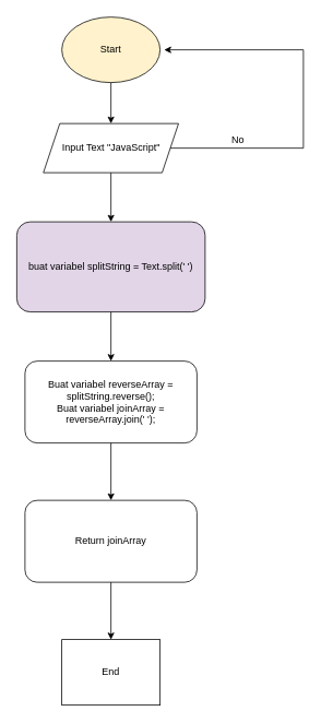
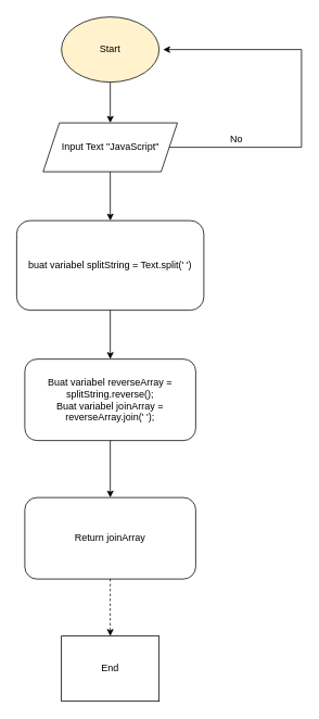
  <mxCell id="0" />
  <mxCell id="1" parent="0" />
  <mxCell id="2" value="Start" style="ellipse;whiteSpace=wrap;html=1;fillColor=#fff2cc;" vertex="1" parent="1"><mxGeometry x="75" y="20" width="120" height="80" as="geometry" /></mxCell>
  <mxCell id="3" value="Input Text &quot;JavaScript&quot;" style="shape=parallelogram;perimeter=parallelogramPerimeter;whiteSpace=wrap;html=1;fixedSize=1;" vertex="1" parent="1"><mxGeometry x="52.5" y="150" width="165" height="60" as="geometry" /></mxCell>
- <mxCell id="4" value="buat variabel splitString = Text.split(' ')&lt;br&gt;" style="rounded=1;whiteSpace=wrap;html=1;fillColor=#e1d5e7;" vertex="1" parent="1"><mxGeometry x="20" y="270" width="230" height="110" as="geometry" /></mxCell>
+ <mxCell id="4" value="buat variabel splitString = Text.split(' ')&lt;br&gt;" style="rounded=1;whiteSpace=wrap;html=1;" vertex="1" parent="1"><mxGeometry x="20" y="270" width="230" height="110" as="geometry" /></mxCell>
  <mxCell id="5" value="&lt;span style=&quot;&quot;&gt;Buat variabel reverseArray = splitString.reverse();&lt;br&gt;Buat variabel joinArray = reverseArray.join(' ');&lt;br&gt;&lt;/span&gt;" style="rounded=1;whiteSpace=wrap;html=1;" vertex="1" parent="1"><mxGeometry x="30" y="440" width="210" height="100" as="geometry" /></mxCell>
  <mxCell id="6" value="&lt;span style=&quot;&quot;&gt;Return joinArray&lt;br&gt;&lt;/span&gt;" style="rounded=1;whiteSpace=wrap;html=1;" vertex="1" parent="1"><mxGeometry x="30" y="610" width="210" height="100" as="geometry" /></mxCell>
  <mxCell id="7" value="End" style="whiteSpace=wrap;html=1;rounded=0;" vertex="1" parent="1"><mxGeometry x="75" y="780" width="120" height="80" as="geometry" /></mxCell>
  <mxCell id="8" value="" style="endArrow=classic;html=1;rounded=0;exitX=0.5;exitY=1;exitDx=0;exitDy=0;entryX=0.5;entryY=0;entryDx=0;entryDy=0;" edge="1" parent="1" source="2" target="3"><mxGeometry width="50" height="50" relative="1" as="geometry"><mxPoint x="130" y="200" as="sourcePoint" /><mxPoint x="180" y="150" as="targetPoint" /></mxGeometry></mxCell>
  <mxCell id="9" value="" style="endArrow=classic;html=1;rounded=0;exitX=0.5;exitY=1;exitDx=0;exitDy=0;" edge="1" parent="1" source="3" target="4"><mxGeometry width="50" height="50" relative="1" as="geometry"><mxPoint x="145" y="110" as="sourcePoint" /><mxPoint x="145" y="160" as="targetPoint" /></mxGeometry></mxCell>
  <mxCell id="10" value="" style="endArrow=classic;html=1;rounded=0;exitX=0.5;exitY=1;exitDx=0;exitDy=0;entryX=0.5;entryY=0;entryDx=0;entryDy=0;" edge="1" parent="1" source="4" target="5"><mxGeometry width="50" height="50" relative="1" as="geometry"><mxPoint x="145" y="220" as="sourcePoint" /><mxPoint x="145" y="280" as="targetPoint" /></mxGeometry></mxCell>
  <mxCell id="11" value="" style="endArrow=classic;html=1;rounded=0;exitX=0.5;exitY=1;exitDx=0;exitDy=0;entryX=0.5;entryY=0;entryDx=0;entryDy=0;" edge="1" parent="1" source="5" target="6"><mxGeometry width="50" height="50" relative="1" as="geometry"><mxPoint x="145" y="390" as="sourcePoint" /><mxPoint x="145" y="450" as="targetPoint" /></mxGeometry></mxCell>
- <mxCell id="12" value="" style="endArrow=classic;html=1;rounded=0;exitX=0.5;exitY=1;exitDx=0;exitDy=0;entryX=0.5;entryY=0;entryDx=0;entryDy=0;" edge="1" parent="1" source="6" target="7"><mxGeometry width="50" height="50" relative="1" as="geometry"><mxPoint x="145" y="550" as="sourcePoint" /><mxPoint x="145" y="620" as="targetPoint" /></mxGeometry></mxCell>
+ <mxCell id="12" value="" style="endArrow=classic;html=1;rounded=0;exitX=0.5;exitY=1;exitDx=0;exitDy=0;entryX=0.5;entryY=0;entryDx=0;entryDy=0;dashed=1;" edge="1" parent="1" source="6" target="7"><mxGeometry width="50" height="50" relative="1" as="geometry"><mxPoint x="145" y="550" as="sourcePoint" /><mxPoint x="145" y="620" as="targetPoint" /></mxGeometry></mxCell>
  <mxCell id="13" value="" style="edgeStyle=segmentEdgeStyle;endArrow=classic;html=1;rounded=0;exitX=1;exitY=0.5;exitDx=0;exitDy=0;" edge="1" parent="1" source="3"><mxGeometry width="50" height="50" relative="1" as="geometry"><mxPoint x="380" y="180" as="sourcePoint" /><mxPoint x="200" y="60" as="targetPoint" /><Array as="points"><mxPoint x="370" y="180" /><mxPoint x="370" y="60" /></Array></mxGeometry></mxCell>
  <mxCell id="14" value="No" style="text;html=1;align=center;verticalAlign=middle;resizable=0;points=[];autosize=1;strokeColor=none;fillColor=none;" vertex="1" parent="1"><mxGeometry x="275" y="160" width="30" height="20" as="geometry" /></mxCell>
